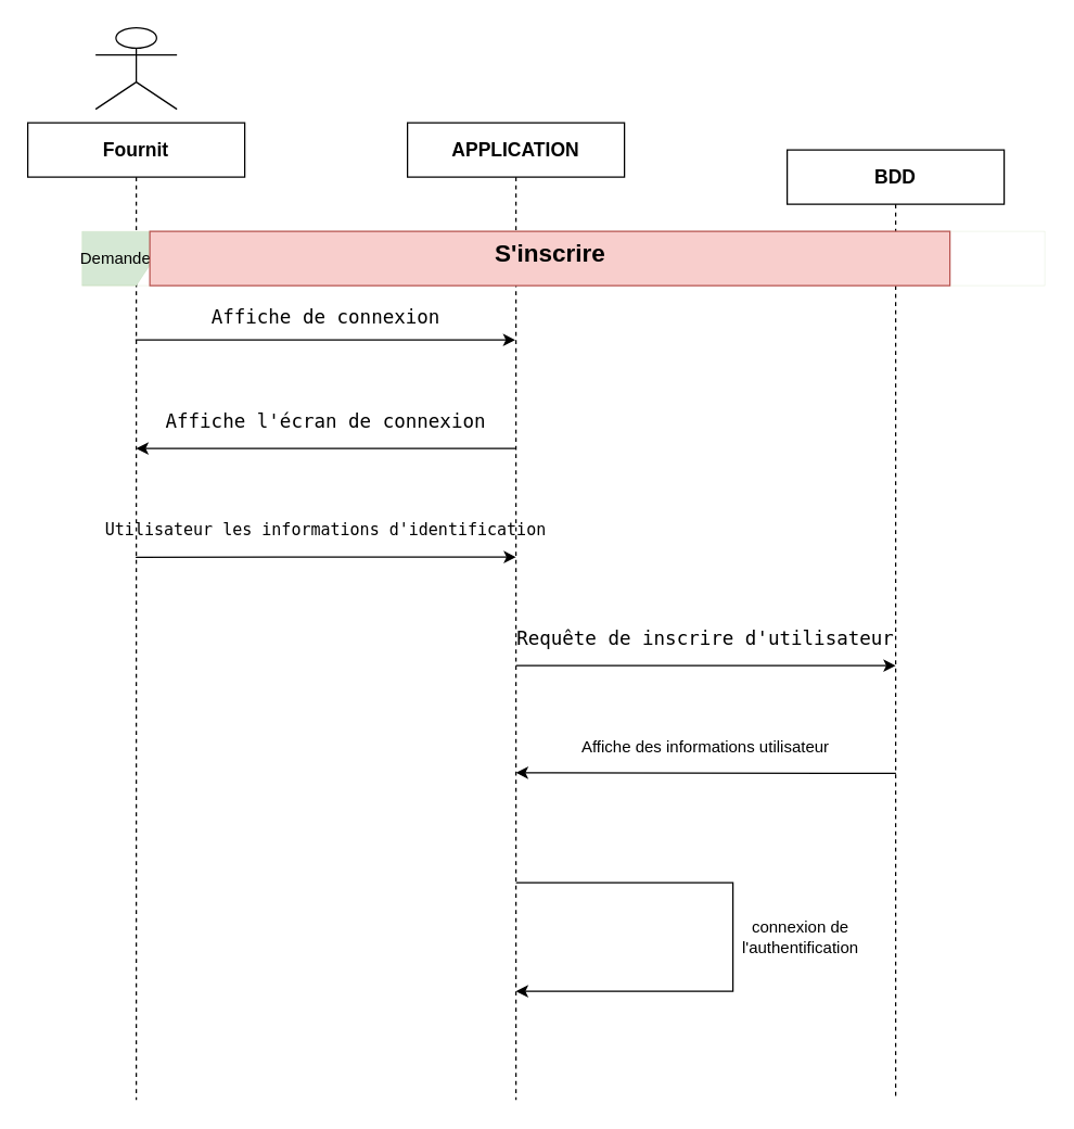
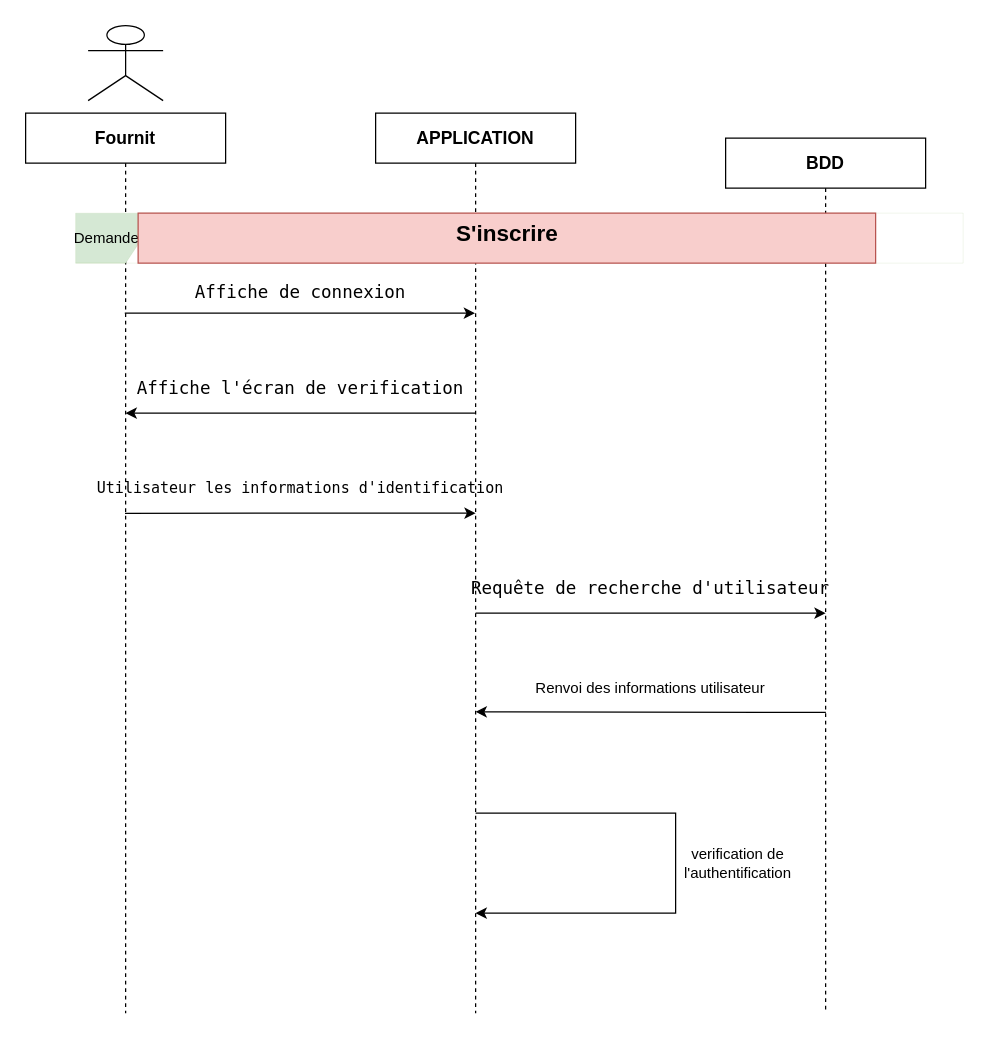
  <mxCell id="0" />
  <mxCell id="1" parent="0" />
  <mxCell id="2" style="edgeStyle=elbowEdgeStyle;rounded=0;orthogonalLoop=1;jettySize=auto;html=1;elbow=vertical;curved=0;" parent="1" source="4" edge="1"><mxGeometry relative="1" as="geometry"><mxPoint x="100" y="619.849" as="targetPoint" /></mxGeometry></mxCell>
  <mxCell id="3" style="edgeStyle=elbowEdgeStyle;rounded=0;orthogonalLoop=1;jettySize=auto;html=1;elbow=vertical;curved=0;" parent="1" edge="1"><mxGeometry relative="1" as="geometry"><mxPoint x="99.324" y="250.001" as="sourcePoint" /><mxPoint x="379.5" y="250.001" as="targetPoint" /></mxGeometry></mxCell>
  <mxCell id="4" value="&lt;font style=&quot;font-size: 14px;&quot;&gt;&lt;b&gt;Fournit&lt;/b&gt;&lt;/font&gt;" style="shape=umlLifeline;perimeter=lifelinePerimeter;whiteSpace=wrap;html=1;container=1;dropTarget=0;collapsible=0;recursiveResize=0;outlineConnect=0;portConstraint=eastwest;newEdgeStyle={&quot;edgeStyle&quot;:&quot;elbowEdgeStyle&quot;,&quot;elbow&quot;:&quot;vertical&quot;,&quot;curved&quot;:0,&quot;rounded&quot;:0};size=40;" parent="1" vertex="1"><mxGeometry x="20" y="90" width="160" height="720" as="geometry" /></mxCell>
  <mxCell id="5" style="edgeStyle=elbowEdgeStyle;rounded=0;orthogonalLoop=1;jettySize=auto;html=1;elbow=vertical;curved=0;" parent="1" edge="1"><mxGeometry relative="1" as="geometry"><mxPoint x="660.18" y="569.412" as="sourcePoint" /><mxPoint x="380.004" y="569.412" as="targetPoint" /></mxGeometry></mxCell>
  <mxCell id="6" value="&lt;font style=&quot;font-size: 14px;&quot;&gt;&lt;b&gt;BDD&lt;/b&gt;&lt;/font&gt;" style="shape=umlLifeline;perimeter=lifelinePerimeter;whiteSpace=wrap;html=1;container=1;dropTarget=0;collapsible=0;recursiveResize=0;outlineConnect=0;portConstraint=eastwest;newEdgeStyle={&quot;edgeStyle&quot;:&quot;elbowEdgeStyle&quot;,&quot;elbow&quot;:&quot;vertical&quot;,&quot;curved&quot;:0,&quot;rounded&quot;:0};" parent="1" vertex="1"><mxGeometry x="580" y="110" width="160" height="700" as="geometry" /></mxCell>
  <mxCell id="7" style="edgeStyle=elbowEdgeStyle;rounded=0;orthogonalLoop=1;jettySize=auto;html=1;elbow=vertical;curved=0;" parent="1" edge="1"><mxGeometry relative="1" as="geometry"><mxPoint x="380" y="330" as="sourcePoint" /><mxPoint x="100" y="330" as="targetPoint" /><Array as="points"><mxPoint x="230.5" y="330" /><mxPoint x="250.5" y="320" /></Array></mxGeometry></mxCell>
  <mxCell id="8" style="edgeStyle=elbowEdgeStyle;rounded=0;orthogonalLoop=1;jettySize=auto;html=1;elbow=vertical;curved=0;" parent="1" edge="1"><mxGeometry relative="1" as="geometry"><mxPoint x="380" y="490" as="sourcePoint" /><mxPoint x="660" y="490" as="targetPoint" /></mxGeometry></mxCell>
  <mxCell id="9" value="&lt;font style=&quot;font-size: 14px;&quot;&gt;&lt;b&gt;APPLICATION&lt;/b&gt;&lt;/font&gt;" style="shape=umlLifeline;perimeter=lifelinePerimeter;whiteSpace=wrap;html=1;container=1;dropTarget=0;collapsible=0;recursiveResize=0;outlineConnect=0;portConstraint=eastwest;newEdgeStyle={&quot;edgeStyle&quot;:&quot;elbowEdgeStyle&quot;,&quot;elbow&quot;:&quot;vertical&quot;,&quot;curved&quot;:0,&quot;rounded&quot;:0};size=40;" parent="1" vertex="1"><mxGeometry x="300" y="90" width="160" height="720" as="geometry" /></mxCell>
  <mxCell id="10" value="" style="shape=umlActor;verticalLabelPosition=bottom;verticalAlign=top;html=1;" parent="1" vertex="1"><mxGeometry x="70" y="20" width="60" height="60" as="geometry" /></mxCell>
  <mxCell id="11" style="edgeStyle=elbowEdgeStyle;rounded=0;orthogonalLoop=1;jettySize=auto;html=1;elbow=vertical;curved=0;" parent="1" edge="1"><mxGeometry relative="1" as="geometry"><mxPoint x="99.5" y="410.12" as="sourcePoint" /><mxPoint x="380" y="410.12" as="targetPoint" /></mxGeometry></mxCell>
  <mxCell id="12" value="Demande" style="shape=umlFrame;whiteSpace=wrap;html=1;pointerEvents=0;recursiveResize=0;container=1;collapsible=0;width=50;fillColor=#d5e8d4;strokeColor=#82b366;swimlaneFillColor=none;height=40;strokeWidth=0;" parent="1" vertex="1"><mxGeometry x="60" y="170" width="710" height="40" as="geometry" /></mxCell>
  <mxCell id="13" value="&lt;div&gt;&lt;span style=&quot;background-color: initial;&quot;&gt;&lt;b&gt;&lt;font style=&quot;font-size: 18px;&quot;&gt;S'inscrire&lt;/font&gt;&lt;/b&gt;&lt;/span&gt;&lt;br&gt;&lt;/div&gt;" style="text;align=center;html=1;fillColor=#f8cecc;strokeColor=#b85450;" parent="12" vertex="1"><mxGeometry width="590" height="40" relative="1" as="geometry"><mxPoint x="50" as="offset" /></mxGeometry></mxCell>
  <mxCell id="14" value="&lt;span style=&quot;font-family: &amp;quot;Söhne Mono&amp;quot;, Monaco, &amp;quot;Andale Mono&amp;quot;, &amp;quot;Ubuntu Mono&amp;quot;, monospace; font-size: 14px; text-align: left; white-space: pre; background-color: rgb(255, 255, 255);&quot;&gt;&lt;font color=&quot;#000000&quot;&gt;Affiche de connexion&lt;/font&gt;&lt;/span&gt;" style="text;strokeColor=none;align=center;fillColor=none;html=1;verticalAlign=middle;whiteSpace=wrap;rounded=0;fontColor=#ffffff;" vertex="1" parent="1"><mxGeometry x="100" y="210" width="280" height="45" as="geometry" /></mxCell>
- <mxCell id="15" value="&lt;span style=&quot;font-family: &amp;quot;Söhne Mono&amp;quot;, Monaco, &amp;quot;Andale Mono&amp;quot;, &amp;quot;Ubuntu Mono&amp;quot;, monospace; font-size: 14px; text-align: left; white-space: pre; background-color: rgb(255, 255, 255);&quot;&gt;Affiche l'écran de connexion&lt;/span&gt;" style="text;strokeColor=none;align=center;fillColor=none;html=1;verticalAlign=middle;whiteSpace=wrap;rounded=0;" vertex="1" parent="1"><mxGeometry x="100" y="290" width="280" height="40" as="geometry" /></mxCell>
+ <mxCell id="15" value="&lt;span style=&quot;font-family: &amp;quot;Söhne Mono&amp;quot;, Monaco, &amp;quot;Andale Mono&amp;quot;, &amp;quot;Ubuntu Mono&amp;quot;, monospace; font-size: 14px; text-align: left; white-space: pre; background-color: rgb(255, 255, 255);&quot;&gt;Affiche l'écran de verification&lt;/span&gt;" style="text;strokeColor=none;align=center;fillColor=none;html=1;verticalAlign=middle;whiteSpace=wrap;rounded=0;" vertex="1" parent="1"><mxGeometry x="100" y="290" width="280" height="40" as="geometry" /></mxCell>
  <mxCell id="16" value="&lt;font style=&quot;font-size: 12px;&quot;&gt;&lt;span style=&quot;font-family: &amp;quot;Söhne Mono&amp;quot;, Monaco, &amp;quot;Andale Mono&amp;quot;, &amp;quot;Ubuntu Mono&amp;quot;, monospace; text-align: left; white-space: pre;&quot;&gt;Utilisateur les informations d&lt;/span&gt;&lt;span style=&quot;border: 0px solid rgb(227, 227, 227); box-sizing: border-box; --tw-border-spacing-x: 0; --tw-border-spacing-y: 0; --tw-translate-x: 0; --tw-translate-y: 0; --tw-rotate: 0; --tw-skew-x: 0; --tw-skew-y: 0; --tw-scale-x: 1; --tw-scale-y: 1; --tw-pan-x: ; --tw-pan-y: ; --tw-pinch-zoom: ; --tw-scroll-snap-strictness: proximity; --tw-gradient-from-position: ; --tw-gradient-via-position: ; --tw-gradient-to-position: ; --tw-ordinal: ; --tw-slashed-zero: ; --tw-numeric-figure: ; --tw-numeric-spacing: ; --tw-numeric-fraction: ; --tw-ring-inset: ; --tw-ring-offset-width: 0px; --tw-ring-offset-color: #fff; --tw-ring-color: rgba(69,89,164,.5); --tw-ring-offset-shadow: 0 0 transparent; --tw-ring-shadow: 0 0 transparent; --tw-shadow: 0 0 transparent; --tw-shadow-colored: 0 0 transparent; --tw-blur: ; --tw-brightness: ; --tw-contrast: ; --tw-grayscale: ; --tw-hue-rotate: ; --tw-invert: ; --tw-saturate: ; --tw-sepia: ; --tw-drop-shadow: ; --tw-backdrop-blur: ; --tw-backdrop-brightness: ; --tw-backdrop-contrast: ; --tw-backdrop-grayscale: ; --tw-backdrop-hue-rotate: ; --tw-backdrop-invert: ; --tw-backdrop-opacity: ; --tw-backdrop-saturate: ; --tw-backdrop-sepia: ; font-family: &amp;quot;Söhne Mono&amp;quot;, Monaco, &amp;quot;Andale Mono&amp;quot;, &amp;quot;Ubuntu Mono&amp;quot;, monospace; text-align: left; white-space: pre;&quot; class=&quot;hljs-symbol&quot;&gt;'identification&lt;/span&gt;&lt;/font&gt;" style="text;strokeColor=none;align=center;fillColor=none;html=1;verticalAlign=middle;whiteSpace=wrap;rounded=0;" vertex="1" parent="1"><mxGeometry x="100" y="370" width="280" height="40" as="geometry" /></mxCell>
- <mxCell id="17" value="&lt;span style=&quot;font-family: &amp;quot;Söhne Mono&amp;quot;, Monaco, &amp;quot;Andale Mono&amp;quot;, &amp;quot;Ubuntu Mono&amp;quot;, monospace; font-size: 14px; text-align: left; white-space: pre;&quot;&gt;Requête de inscrire d&lt;/span&gt;&lt;span style=&quot;border: 0px solid rgb(227, 227, 227); box-sizing: border-box; --tw-border-spacing-x: 0; --tw-border-spacing-y: 0; --tw-translate-x: 0; --tw-translate-y: 0; --tw-rotate: 0; --tw-skew-x: 0; --tw-skew-y: 0; --tw-scale-x: 1; --tw-scale-y: 1; --tw-pan-x: ; --tw-pan-y: ; --tw-pinch-zoom: ; --tw-scroll-snap-strictness: proximity; --tw-gradient-from-position: ; --tw-gradient-via-position: ; --tw-gradient-to-position: ; --tw-ordinal: ; --tw-slashed-zero: ; --tw-numeric-figure: ; --tw-numeric-spacing: ; --tw-numeric-fraction: ; --tw-ring-inset: ; --tw-ring-offset-width: 0px; --tw-ring-offset-color: #fff; --tw-ring-color: rgba(69,89,164,.5); --tw-ring-offset-shadow: 0 0 transparent; --tw-ring-shadow: 0 0 transparent; --tw-shadow: 0 0 transparent; --tw-shadow-colored: 0 0 transparent; --tw-blur: ; --tw-brightness: ; --tw-contrast: ; --tw-grayscale: ; --tw-hue-rotate: ; --tw-invert: ; --tw-saturate: ; --tw-sepia: ; --tw-drop-shadow: ; --tw-backdrop-blur: ; --tw-backdrop-brightness: ; --tw-backdrop-contrast: ; --tw-backdrop-grayscale: ; --tw-backdrop-hue-rotate: ; --tw-backdrop-invert: ; --tw-backdrop-opacity: ; --tw-backdrop-saturate: ; --tw-backdrop-sepia: ; font-family: &amp;quot;Söhne Mono&amp;quot;, Monaco, &amp;quot;Andale Mono&amp;quot;, &amp;quot;Ubuntu Mono&amp;quot;, monospace; font-size: 14px; text-align: left; white-space: pre;&quot; class=&quot;hljs-symbol&quot;&gt;'utilisateur&lt;/span&gt;" style="text;strokeColor=none;align=center;fillColor=none;html=1;verticalAlign=middle;whiteSpace=wrap;rounded=0;" vertex="1" parent="1"><mxGeometry x="380" y="450" width="280" height="40" as="geometry" /></mxCell>
- <mxCell id="18" value="Affiche des informations utilisateur" style="text;strokeColor=none;align=center;fillColor=none;html=1;verticalAlign=middle;whiteSpace=wrap;rounded=0;" vertex="1" parent="1"><mxGeometry x="380" y="530" width="280" height="40" as="geometry" /></mxCell>
+ <mxCell id="17" value="&lt;span style=&quot;font-family: &amp;quot;Söhne Mono&amp;quot;, Monaco, &amp;quot;Andale Mono&amp;quot;, &amp;quot;Ubuntu Mono&amp;quot;, monospace; font-size: 14px; text-align: left; white-space: pre;&quot;&gt;Requête de recherche d&lt;/span&gt;&lt;span style=&quot;border: 0px solid rgb(227, 227, 227); box-sizing: border-box; --tw-border-spacing-x: 0; --tw-border-spacing-y: 0; --tw-translate-x: 0; --tw-translate-y: 0; --tw-rotate: 0; --tw-skew-x: 0; --tw-skew-y: 0; --tw-scale-x: 1; --tw-scale-y: 1; --tw-pan-x: ; --tw-pan-y: ; --tw-pinch-zoom: ; --tw-scroll-snap-strictness: proximity; --tw-gradient-from-position: ; --tw-gradient-via-position: ; --tw-gradient-to-position: ; --tw-ordinal: ; --tw-slashed-zero: ; --tw-numeric-figure: ; --tw-numeric-spacing: ; --tw-numeric-fraction: ; --tw-ring-inset: ; --tw-ring-offset-width: 0px; --tw-ring-offset-color: #fff; --tw-ring-color: rgba(69,89,164,.5); --tw-ring-offset-shadow: 0 0 transparent; --tw-ring-shadow: 0 0 transparent; --tw-shadow: 0 0 transparent; --tw-shadow-colored: 0 0 transparent; --tw-blur: ; --tw-brightness: ; --tw-contrast: ; --tw-grayscale: ; --tw-hue-rotate: ; --tw-invert: ; --tw-saturate: ; --tw-sepia: ; --tw-drop-shadow: ; --tw-backdrop-blur: ; --tw-backdrop-brightness: ; --tw-backdrop-contrast: ; --tw-backdrop-grayscale: ; --tw-backdrop-hue-rotate: ; --tw-backdrop-invert: ; --tw-backdrop-opacity: ; --tw-backdrop-saturate: ; --tw-backdrop-sepia: ; font-family: &amp;quot;Söhne Mono&amp;quot;, Monaco, &amp;quot;Andale Mono&amp;quot;, &amp;quot;Ubuntu Mono&amp;quot;, monospace; font-size: 14px; text-align: left; white-space: pre;&quot; class=&quot;hljs-symbol&quot;&gt;'utilisateur&lt;/span&gt;" style="text;strokeColor=none;align=center;fillColor=none;html=1;verticalAlign=middle;whiteSpace=wrap;rounded=0;" vertex="1" parent="1"><mxGeometry x="380" y="450" width="280" height="40" as="geometry" /></mxCell>
+ <mxCell id="18" value="Renvoi des informations utilisateur" style="text;strokeColor=none;align=center;fillColor=none;html=1;verticalAlign=middle;whiteSpace=wrap;rounded=0;" vertex="1" parent="1"><mxGeometry x="380" y="530" width="280" height="40" as="geometry" /></mxCell>
  <mxCell id="19" value="" style="endArrow=classic;html=1;rounded=0;" edge="1" parent="1"><mxGeometry width="50" height="50" relative="1" as="geometry"><mxPoint x="380.004" y="650" as="sourcePoint" /><mxPoint x="380.004" y="730" as="targetPoint" /><Array as="points"><mxPoint x="540" y="650" /><mxPoint x="540" y="730" /></Array></mxGeometry></mxCell>
- <mxCell id="20" value="connexion de l'authentification" style="text;strokeColor=none;align=center;fillColor=none;html=1;verticalAlign=middle;whiteSpace=wrap;rounded=0;" vertex="1" parent="1"><mxGeometry x="550" y="650" width="80" height="80" as="geometry" /></mxCell>
+ <mxCell id="20" value="verification de l'authentification" style="text;strokeColor=none;align=center;fillColor=none;html=1;verticalAlign=middle;whiteSpace=wrap;rounded=0;" vertex="1" parent="1"><mxGeometry x="550" y="650" width="80" height="80" as="geometry" /></mxCell>
